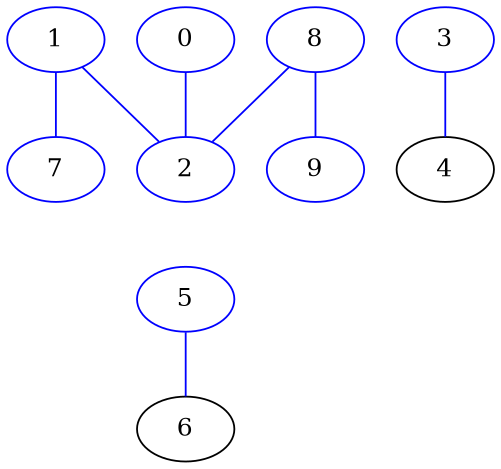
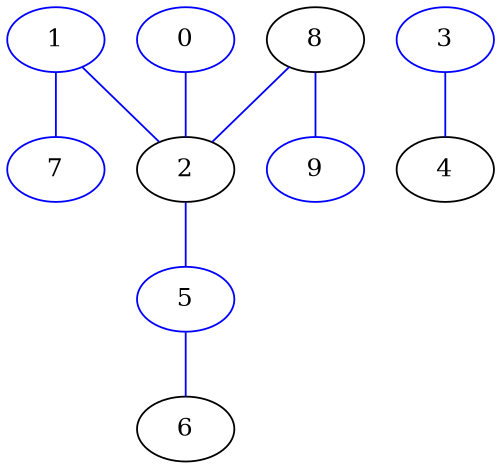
  strict graph {
    node [color=blue]
    edge [color=blue]
    0
-   2
+   2 [color=black]
    1
    7
    5
    4 [color=""]
    3
    6 [color=""]
-   8
+   8 [color=black]
    9
    0 -- 2
+   2 -- 5
    1 -- 2
    1 -- 7
    5 -- 6
    3 -- 4
    8 -- 2
    8 -- 9
  }
